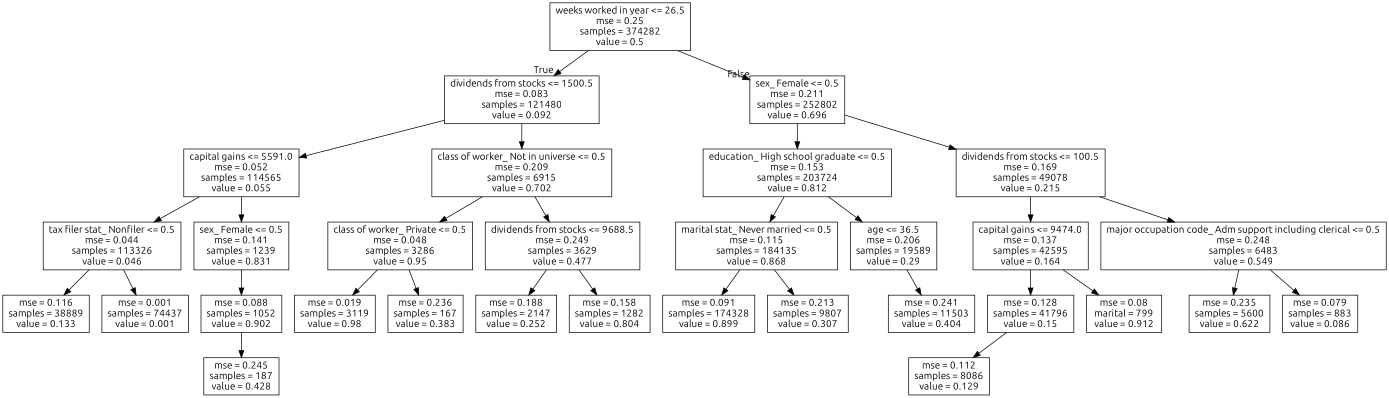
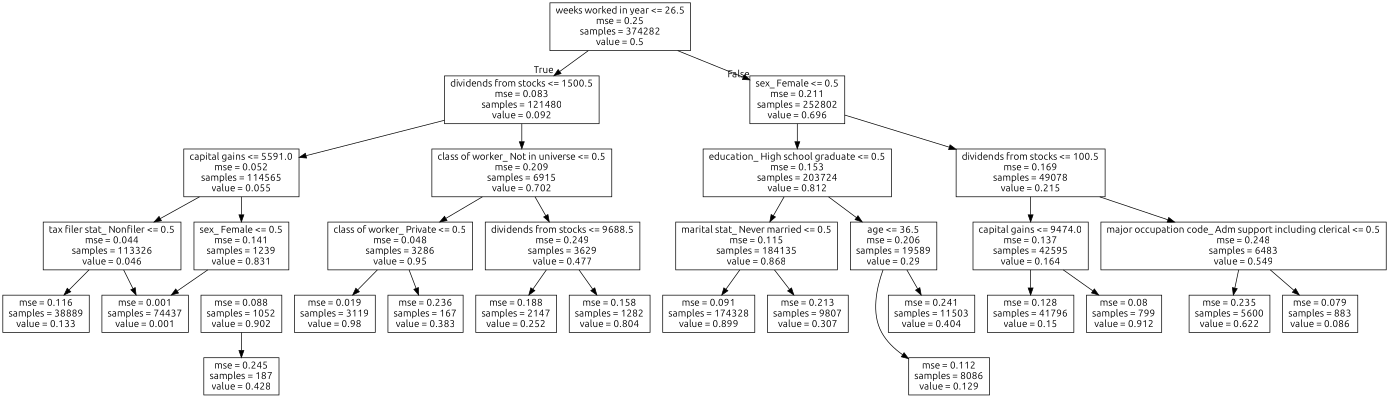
  digraph {
    fontname=Ubuntu
    node [fontname=Ubuntu shape=box]
    edge [fontname=Ubuntu]
    n1 [label="weeks worked in year <= 26.5\nmse = 0.25\nsamples = 374282\nvalue = 0.5"]
    n2 [label="dividends from stocks <= 1500.5\nmse = 0.083\nsamples = 121480\nvalue = 0.092"]
    n3 [label="sex_ Female <= 0.5\nmse = 0.211\nsamples = 252802\nvalue = 0.696"]
    n4 [label="capital gains <= 5591.0\nmse = 0.052\nsamples = 114565\nvalue = 0.055"]
    n5 [label="class of worker_ Not in universe <= 0.5\nmse = 0.209\nsamples = 6915\nvalue = 0.702"]
    n6 [label="education_ High school graduate <= 0.5\nmse = 0.153\nsamples = 203724\nvalue = 0.812"]
    n7 [label="dividends from stocks <= 100.5\nmse = 0.169\nsamples = 49078\nvalue = 0.215"]
    n8 [label="tax filer stat_ Nonfiler <= 0.5\nmse = 0.044\nsamples = 113326\nvalue = 0.046"]
    n9 [label="sex_ Female <= 0.5\nmse = 0.141\nsamples = 1239\nvalue = 0.831"]
    n10 [label="class of worker_ Private <= 0.5\nmse = 0.048\nsamples = 3286\nvalue = 0.95"]
    n11 [label="dividends from stocks <= 9688.5\nmse = 0.249\nsamples = 3629\nvalue = 0.477"]
    n12 [label="mse = 0.116\nsamples = 38889\nvalue = 0.133"]
    n13 [label="mse = 0.001\nsamples = 74437\nvalue = 0.001"]
    n14 [label="mse = 0.088\nsamples = 1052\nvalue = 0.902"]
    n15 [label="mse = 0.245\nsamples = 187\nvalue = 0.428"]
    n16 [label="mse = 0.019\nsamples = 3119\nvalue = 0.98"]
    n17 [label="mse = 0.236\nsamples = 167\nvalue = 0.383"]
    n18 [label="mse = 0.188\nsamples = 2147\nvalue = 0.252"]
    n19 [label="mse = 0.158\nsamples = 1282\nvalue = 0.804"]
    n20 [label="marital stat_ Never married <= 0.5\nmse = 0.115\nsamples = 184135\nvalue = 0.868"]
    n21 [label="age <= 36.5\nmse = 0.206\nsamples = 19589\nvalue = 0.29"]
    n22 [label="capital gains <= 9474.0\nmse = 0.137\nsamples = 42595\nvalue = 0.164"]
    n23 [label="major occupation code_ Adm support including clerical <= 0.5\nmse = 0.248\nsamples = 6483\nvalue = 0.549"]
    n24 [label="mse = 0.091\nsamples = 174328\nvalue = 0.899"]
    n25 [label="mse = 0.213\nsamples = 9807\nvalue = 0.307"]
    n26 [label="mse = 0.112\nsamples = 8086\nvalue = 0.129"]
    n27 [label="mse = 0.241\nsamples = 11503\nvalue = 0.404"]
    n28 [label="mse = 0.128\nsamples = 41796\nvalue = 0.15"]
-   n29 [label="mse = 0.08\nmarital = 799\nvalue = 0.912"]
+   n29 [label="mse = 0.08\nsamples = 799\nvalue = 0.912"]
    n30 [label="mse = 0.235\nsamples = 5600\nvalue = 0.622"]
    n31 [label="mse = 0.079\nsamples = 883\nvalue = 0.086"]
    n1 -> n2 [headlabel=True labelangle=45 labeldistance=2.5]
    n1 -> n3 [headlabel=False labelangle=-45 labeldistance=2.5]
    n2 -> n4
    n2 -> n5
    n3 -> n6
    n3 -> n7
    n4 -> n8
    n4 -> n9
    n5 -> n10
    n5 -> n11
    n6 -> n20
    n6 -> n21
    n7 -> n22
    n7 -> n23
    n8 -> n12
    n8 -> n13
-   n9 -> n14
+   n9 -> n13
    n10 -> n16
    n10 -> n17
    n11 -> n18
    n11 -> n19
    n14 -> n15
    n20 -> n24
    n20 -> n25
-   n28 -> n26
+   n21 -> n26
    n21 -> n27
    n22 -> n28
    n22 -> n29
    n23 -> n30
    n23 -> n31
  }
